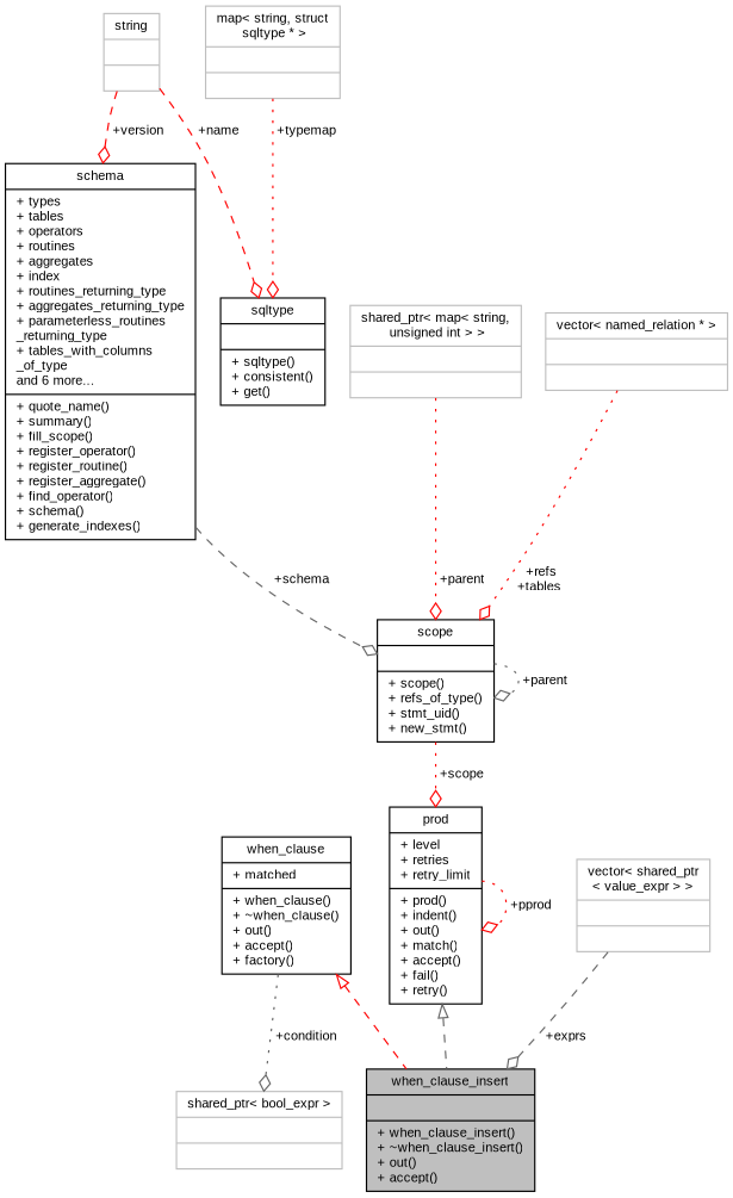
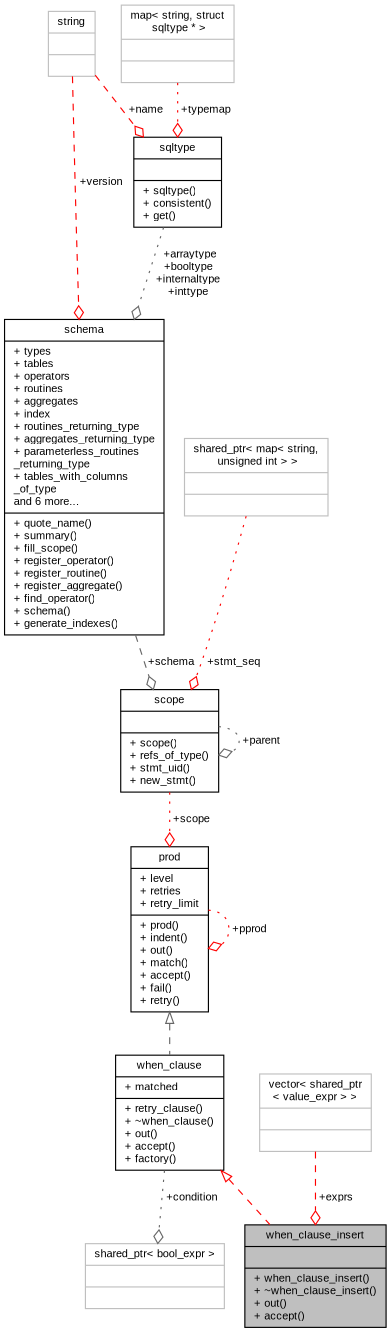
  digraph {
    fontname="Liberation Sans"
    node [color=black fillcolor=white fontname="Liberation Sans" fontsize=10 shape=record style=filled]
    edge [color=red fontname="Liberation Sans" fontsize=10 labelfontname=Helvetica labelfontsize=10 style=dotted arrowhead=odiamond]
    n1 [fillcolor=grey75 fontcolor=black height=0.2 label="{when_clause_insert\n||+ when_clause_insert()\l+ ~when_clause_insert()\l+ out()\l+ accept()\l}" width=0.4]
-   n2 [height=0.2 label="{when_clause\n|+ matched\l|+ when_clause()\l+ ~when_clause()\l+ out()\l+ accept()\l+ factory()\l}" width=0.4]
+   n2 [height=0.2 label="{when_clause\n|+ matched\l|+ retry_clause()\l+ ~when_clause()\l+ out()\l+ accept()\l+ factory()\l}" width=0.4]
    n3 [color=grey75 height=0.2 label="{shared_ptr\< bool_expr \>\n||}" width=0.4]
    n4 [height=0.2 label="{prod\n|+ level\l+ retries\l+ retry_limit\l|+ prod()\l+ indent()\l+ out()\l+ match()\l+ accept()\l+ fail()\l+ retry()\l}" width=0.4]
    n5 [height=0.2 label="{scope\n||+ scope()\l+ refs_of_type()\l+ stmt_uid()\l+ new_stmt()\l}" width=0.4]
    n6 [height=0.2 label="{schema\n|+ types\l+ tables\l+ operators\l+ routines\l+ aggregates\l+ index\l+ routines_returning_type\l+ aggregates_returning_type\l+ parameterless_routines\l_returning_type\l+ tables_with_columns\l_of_type\land 6 more...\l|+ quote_name()\l+ summary()\l+ fill_scope()\l+ register_operator()\l+ register_routine()\l+ register_aggregate()\l+ find_operator()\l+ schema()\l+ generate_indexes()\l}" width=0.4]
    n7 [color=grey75 height=0.2 label="{string\n||}" width=0.4]
    n8 [height=0.2 label="{sqltype\n||+ sqltype()\l+ consistent()\l+ get()\l}" width=0.4]
    n9 [color=grey75 height=0.2 label="{map\< string, struct\l sqltype * \>\n||}" width=0.4]
    n10 [color=grey75 height=0.2 label="{shared_ptr\< map\< string,\l unsigned int \> \>\n||}" width=0.4]
-   n11 [color=grey75 height=0.2 label="{vector\< named_relation * \>\n||}" width=0.4]
    n12 [color=grey75 height=0.2 label="{vector\< shared_ptr\l\< value_expr \> \>\n||}" width=0.4]
    n2 -> n1 [arrowtail=onormal dir=back style=dashed arrowhead=""]
    n2 -> n3 [color=gray40 label=" +condition"]
-   n4 -> n1 [arrowtail=onormal color=gray40 dir=back style=dashed arrowhead=""]
+   n4 -> n2 [arrowtail=onormal color=gray40 dir=back style=dashed arrowhead=""]
    n4 -> n4 [label=" +pprod"]
    n5 -> n4 [label=" +scope"]
    n5 -> n5 [color=gray40 label=" +parent"]
    n6 -> n5 [color=gray40 label=" +schema" style=dashed]
    n7 -> n6 [label=" +version" style=dashed]
    n7 -> n8 [label=" +name" style=dashed]
+   n8 -> n6 [color=gray40 label=" +arraytype\n+booltype\n+internaltype\n+inttype"]
    n9 -> n8 [label=" +typemap"]
-   n10 -> n5 [label=" +parent"]
-   n11 -> n5 [label=" +refs\n+tables"]
-   n12 -> n1 [color=gray40 label=" +exprs" style=dashed]
+   n10 -> n5 [label=" +stmt_seq"]
+   n12 -> n1 [label=" +exprs" style=dashed]
  }
